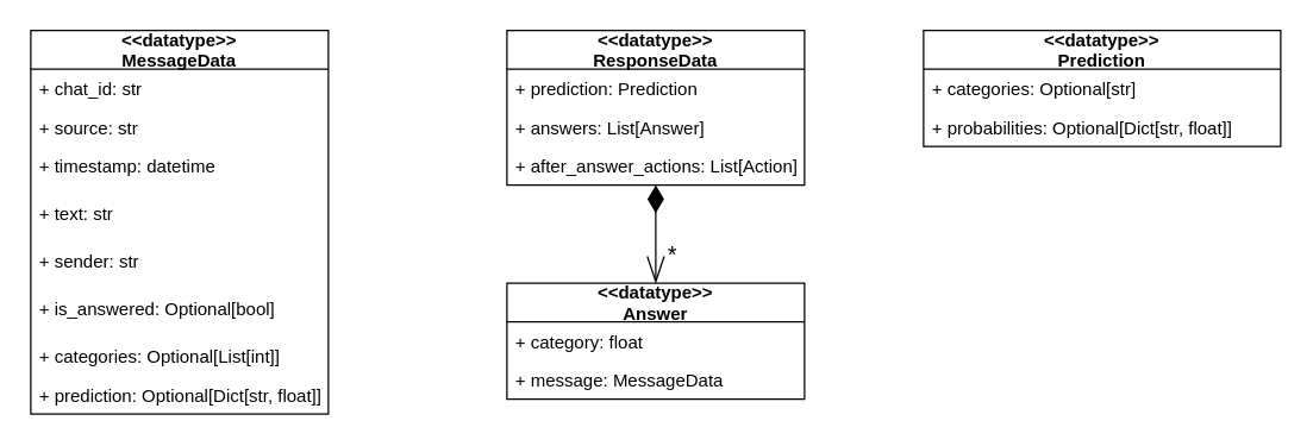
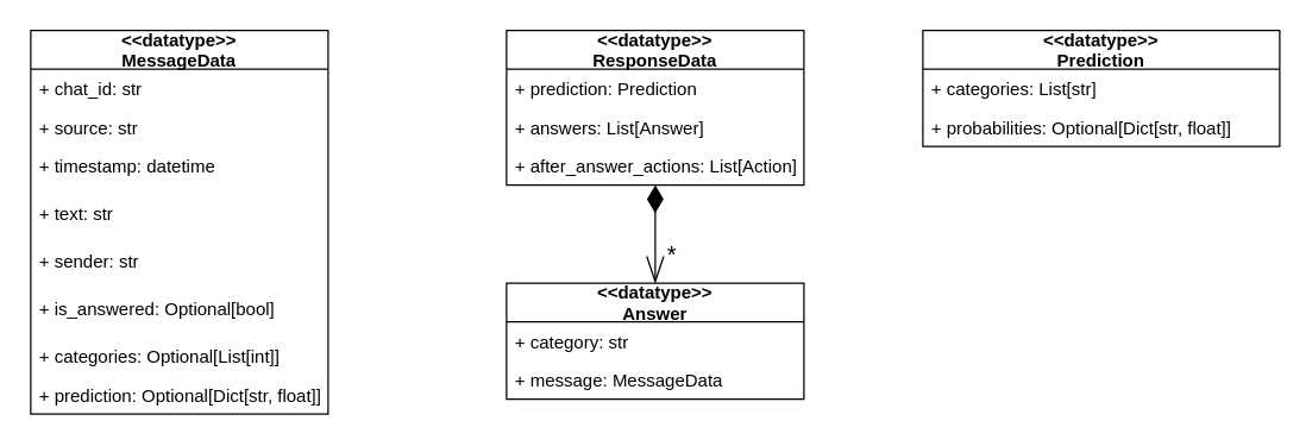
  <mxCell id="0" />
  <mxCell id="1" parent="0" />
  <mxCell id="2" value="&lt;&lt;datatype&gt;&gt;&#10; MessageData" style="swimlane;fontStyle=1;childLayout=stackLayout;horizontal=1;startSize=26;fillColor=none;horizontalStack=0;resizeParent=1;resizeParentMax=0;resizeLast=0;collapsible=1;marginBottom=0;" parent="1" vertex="1"><mxGeometry x="20" y="20" width="200" height="258" as="geometry"><mxRectangle x="40" y="40" width="110" height="26" as="alternateBounds" /></mxGeometry></mxCell>
  <mxCell id="3" value="+ chat_id: str" style="text;strokeColor=none;fillColor=none;align=left;verticalAlign=top;spacingLeft=4;spacingRight=4;overflow=hidden;rotatable=0;points=[[0,0.5],[1,0.5]];portConstraint=eastwest;" parent="2" vertex="1"><mxGeometry y="26" width="200" height="26" as="geometry" /></mxCell>
  <mxCell id="4" value="+ source: str" style="text;strokeColor=none;fillColor=none;align=left;verticalAlign=top;spacingLeft=4;spacingRight=4;overflow=hidden;rotatable=0;points=[[0,0.5],[1,0.5]];portConstraint=eastwest;" parent="2" vertex="1"><mxGeometry y="52" width="200" height="26" as="geometry" /></mxCell>
  <mxCell id="5" value="+ timestamp: datetime" style="text;strokeColor=none;fillColor=none;align=left;verticalAlign=top;spacingLeft=4;spacingRight=4;overflow=hidden;rotatable=0;points=[[0,0.5],[1,0.5]];portConstraint=eastwest;" parent="2" vertex="1"><mxGeometry y="78" width="200" height="32" as="geometry" /></mxCell>
  <mxCell id="6" value="+ text: str" style="text;strokeColor=none;fillColor=none;align=left;verticalAlign=top;spacingLeft=4;spacingRight=4;overflow=hidden;rotatable=0;points=[[0,0.5],[1,0.5]];portConstraint=eastwest;" parent="2" vertex="1"><mxGeometry y="110" width="200" height="32" as="geometry" /></mxCell>
  <mxCell id="7" value="+ sender: str" style="text;strokeColor=none;fillColor=none;align=left;verticalAlign=top;spacingLeft=4;spacingRight=4;overflow=hidden;rotatable=0;points=[[0,0.5],[1,0.5]];portConstraint=eastwest;" parent="2" vertex="1"><mxGeometry y="142" width="200" height="32" as="geometry" /></mxCell>
  <mxCell id="8" value="+ is_answered: Optional[bool]" style="text;strokeColor=none;fillColor=none;align=left;verticalAlign=top;spacingLeft=4;spacingRight=4;overflow=hidden;rotatable=0;points=[[0,0.5],[1,0.5]];portConstraint=eastwest;" parent="2" vertex="1"><mxGeometry y="174" width="200" height="32" as="geometry" /></mxCell>
  <mxCell id="9" value="+ categories: Optional[List[int]]" style="text;strokeColor=none;fillColor=none;align=left;verticalAlign=top;spacingLeft=4;spacingRight=4;overflow=hidden;rotatable=0;points=[[0,0.5],[1,0.5]];portConstraint=eastwest;" parent="2" vertex="1"><mxGeometry y="206" width="200" height="26" as="geometry" /></mxCell>
  <mxCell id="10" value="+ prediction: Optional[Dict[str, float]]" style="text;strokeColor=none;fillColor=none;align=left;verticalAlign=top;spacingLeft=4;spacingRight=4;overflow=hidden;rotatable=0;points=[[0,0.5],[1,0.5]];portConstraint=eastwest;" parent="2" vertex="1"><mxGeometry y="232" width="200" height="26" as="geometry" /></mxCell>
  <mxCell id="11" value="&lt;&lt;datatype&gt;&gt;&#10; ResponseData" style="swimlane;fontStyle=1;childLayout=stackLayout;horizontal=1;startSize=26;fillColor=none;horizontalStack=0;resizeParent=1;resizeParentMax=0;resizeLast=0;collapsible=1;marginBottom=0;" parent="1" vertex="1"><mxGeometry x="340" y="20" width="200" height="104" as="geometry" /></mxCell>
  <mxCell id="12" value="+ prediction: Prediction" style="text;strokeColor=none;fillColor=none;align=left;verticalAlign=top;spacingLeft=4;spacingRight=4;overflow=hidden;rotatable=0;points=[[0,0.5],[1,0.5]];portConstraint=eastwest;" parent="11" vertex="1"><mxGeometry y="26" width="200" height="26" as="geometry" /></mxCell>
  <mxCell id="13" value="+ answers: List[Answer]" style="text;strokeColor=none;fillColor=none;align=left;verticalAlign=top;spacingLeft=4;spacingRight=4;overflow=hidden;rotatable=0;points=[[0,0.5],[1,0.5]];portConstraint=eastwest;" parent="11" vertex="1"><mxGeometry y="52" width="200" height="26" as="geometry" /></mxCell>
  <mxCell id="14" value="+ after_answer_actions: List[Action]" style="text;strokeColor=none;fillColor=none;align=left;verticalAlign=top;spacingLeft=4;spacingRight=4;overflow=hidden;rotatable=0;points=[[0,0.5],[1,0.5]];portConstraint=eastwest;" parent="11" vertex="1"><mxGeometry y="78" width="200" height="26" as="geometry" /></mxCell>
  <mxCell id="15" value="" style="edgeStyle=none;rounded=0;orthogonalLoop=1;jettySize=auto;html=1;startArrow=openThin;startFill=0;startSize=16;endArrow=diamondThin;endFill=1;endSize=16;strokeColor=#000000;" parent="1" source="20" target="14" edge="1"><mxGeometry relative="1" as="geometry" /></mxCell>
  <mxCell id="16" value="*" style="edgeLabel;html=1;align=center;verticalAlign=middle;resizable=0;points=[];fontSize=16;" parent="15" vertex="1" connectable="0"><mxGeometry x="-0.515" y="-4" relative="1" as="geometry"><mxPoint x="6" y="-4" as="offset" /></mxGeometry></mxCell>
  <mxCell id="17" value="&lt;&lt;datatype&gt;&gt;&#10; Prediction" style="swimlane;fontStyle=1;childLayout=stackLayout;horizontal=1;startSize=26;fillColor=none;horizontalStack=0;resizeParent=1;resizeParentMax=0;resizeLast=0;collapsible=1;marginBottom=0;" parent="1" vertex="1"><mxGeometry x="620" y="20" width="240" height="78" as="geometry" /></mxCell>
- <mxCell id="18" value="+ categories: Optional[str]" style="text;strokeColor=none;fillColor=none;align=left;verticalAlign=top;spacingLeft=4;spacingRight=4;overflow=hidden;rotatable=0;points=[[0,0.5],[1,0.5]];portConstraint=eastwest;" parent="17" vertex="1"><mxGeometry y="26" width="240" height="26" as="geometry" /></mxCell>
+ <mxCell id="18" value="+ categories: List[str]" style="text;strokeColor=none;fillColor=none;align=left;verticalAlign=top;spacingLeft=4;spacingRight=4;overflow=hidden;rotatable=0;points=[[0,0.5],[1,0.5]];portConstraint=eastwest;" parent="17" vertex="1"><mxGeometry y="26" width="240" height="26" as="geometry" /></mxCell>
  <mxCell id="19" value="+ probabilities: Optional[Dict[str, float]]" style="text;strokeColor=none;fillColor=none;align=left;verticalAlign=top;spacingLeft=4;spacingRight=4;overflow=hidden;rotatable=0;points=[[0,0.5],[1,0.5]];portConstraint=eastwest;" parent="17" vertex="1"><mxGeometry y="52" width="240" height="26" as="geometry" /></mxCell>
  <mxCell id="20" value="&lt;&lt;datatype&gt;&gt;&#10; Answer" style="swimlane;fontStyle=1;childLayout=stackLayout;horizontal=1;startSize=26;fillColor=none;horizontalStack=0;resizeParent=1;resizeParentMax=0;resizeLast=0;collapsible=1;marginBottom=0;" parent="1" vertex="1"><mxGeometry x="340" y="190" width="200" height="78" as="geometry" /></mxCell>
- <mxCell id="21" value="+ category: float" style="text;strokeColor=none;fillColor=none;align=left;verticalAlign=top;spacingLeft=4;spacingRight=4;overflow=hidden;rotatable=0;points=[[0,0.5],[1,0.5]];portConstraint=eastwest;" parent="20" vertex="1"><mxGeometry y="26" width="200" height="26" as="geometry" /></mxCell>
+ <mxCell id="21" value="+ category: str" style="text;strokeColor=none;fillColor=none;align=left;verticalAlign=top;spacingLeft=4;spacingRight=4;overflow=hidden;rotatable=0;points=[[0,0.5],[1,0.5]];portConstraint=eastwest;" parent="20" vertex="1"><mxGeometry y="26" width="200" height="26" as="geometry" /></mxCell>
  <mxCell id="22" value="+ message: MessageData" style="text;strokeColor=none;fillColor=none;align=left;verticalAlign=top;spacingLeft=4;spacingRight=4;overflow=hidden;rotatable=0;points=[[0,0.5],[1,0.5]];portConstraint=eastwest;" parent="20" vertex="1"><mxGeometry y="52" width="200" height="26" as="geometry" /></mxCell>
